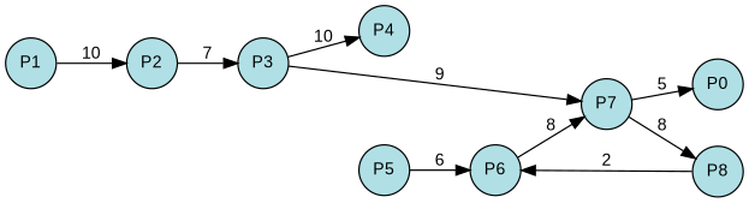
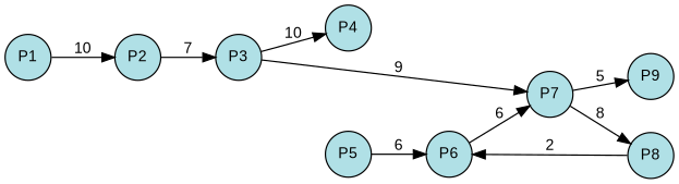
  digraph {
    rankdir=LR
    splines=true
    node [fillcolor=powderblue fixedsize=true fontcolor=black fontname=arial fontsize=12 margin=0 shape=circle style=filled]
    edge [fontcolor=black fontname=arial fontsize=12 margin=0]
    n1 [label=P1 width=0.5]
    n2 [label=P2 width=0.5]
    n3 [label=P3 width=0.5]
    n4 [label=P4 width=0.5]
    n5 [label=P5 width=0.5]
    n6 [label=P6 width=0.5]
    n7 [label=P7 width=0.5]
    n8 [label=P8 width=0.5]
-   n9 [label=P0 width=0.5]
+   n9 [label=P9 width=0.5]
    subgraph sub_1 {
      rank=same
      n1
    }
    subgraph sub_2 {
      rank=same
      n2
    }
    subgraph sub_3 {
      rank=same
      n3
    }
    subgraph sub_4 {
      rank=same
      n4
      n5
    }
    subgraph sub_5 {
      rank=same
      n6
    }
    subgraph sub_6 {
      rank=same
      n7
    }
    subgraph sub_7 {
      rank=same
      n8
      n9
    }
    n1 -> n2 [label=10]
    n2 -> n3 [label=7]
    n3 -> n4 [label=10]
    n3 -> n7 [label=9]
    n5 -> n6 [label=6]
-   n6 -> n7 [label=8]
+   n6 -> n7 [label=6]
    n7 -> n8 [label=8]
    n7 -> n9 [label=5]
    n8 -> n6 [label=2]
  }
